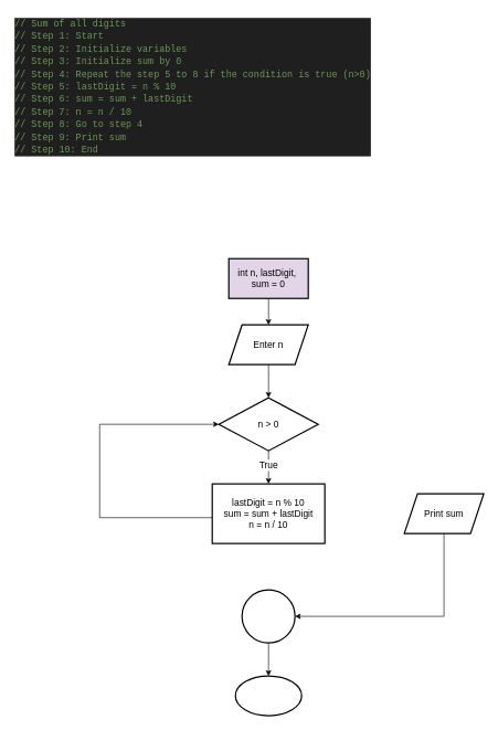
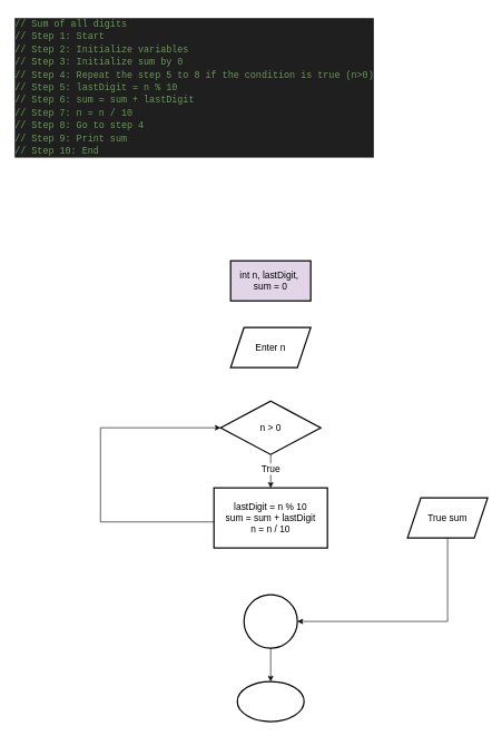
  <mxCell id="0" />
  <mxCell id="1" parent="0" />
  <mxCell id="2" value="&lt;div style=&quot;color: rgb(204, 204, 204); background-color: rgb(31, 31, 31); font-family: Consolas, &amp;quot;Courier New&amp;quot;, monospace; font-weight: normal; line-height: 19px; white-space: pre;&quot;&gt;&lt;div&gt;&lt;span style=&quot;color: #6a9955;&quot;&gt;// Sum of all digits&lt;/span&gt;&lt;/div&gt;&lt;div&gt;&lt;span style=&quot;color: #6a9955;&quot;&gt;// Step 1: Start&lt;/span&gt;&lt;/div&gt;&lt;div&gt;&lt;span style=&quot;color: #6a9955;&quot;&gt;// Step 2: Initialize variables&lt;/span&gt;&lt;/div&gt;&lt;div&gt;&lt;span style=&quot;color: #6a9955;&quot;&gt;// Step 3: Initialize sum by 0&lt;/span&gt;&lt;/div&gt;&lt;div&gt;&lt;span style=&quot;color: #6a9955;&quot;&gt;// Step 4: Repeat the step 5 to 8 if the condition is true (n&amp;gt;0)&lt;/span&gt;&lt;/div&gt;&lt;div&gt;&lt;span style=&quot;color: #6a9955;&quot;&gt;// Step 5: lastDigit = n % 10&lt;/span&gt;&lt;/div&gt;&lt;div&gt;&lt;span style=&quot;color: #6a9955;&quot;&gt;// Step 6: sum = sum + lastDigit&lt;/span&gt;&lt;/div&gt;&lt;div&gt;&lt;span style=&quot;color: #6a9955;&quot;&gt;// Step 7: n = n / 10&lt;/span&gt;&lt;/div&gt;&lt;div&gt;&lt;span style=&quot;color: #6a9955;&quot;&gt;// Step 8: Go to step 4&lt;/span&gt;&lt;/div&gt;&lt;div&gt;&lt;span style=&quot;color: #6a9955;&quot;&gt;// Step 9: Print sum&lt;/span&gt;&lt;/div&gt;&lt;div&gt;&lt;span style=&quot;color: #6a9955;&quot;&gt;// Step 10: End&lt;/span&gt;&lt;/div&gt;&lt;/div&gt;" style="text;whiteSpace=wrap;html=1;fontSize=14;" vertex="1" parent="1"><mxGeometry x="20" y="20" width="530" height="230" as="geometry" /></mxCell>
  <mxCell id="3" value="" style="strokeWidth=2;html=1;shape=mxgraph.flowchart.start_1;whiteSpace=wrap;fontSize=14;" vertex="1" parent="1"><mxGeometry x="355" y="1020" width="100" height="60" as="geometry" /></mxCell>
- <mxCell id="4" value="" style="edgeStyle=orthogonalEdgeStyle;rounded=0;orthogonalLoop=1;jettySize=auto;html=1;fontSize=14;" edge="1" parent="1" source="5" target="7"><mxGeometry relative="1" as="geometry" /></mxCell>
  <mxCell id="5" value="int n, lastDigit,&amp;nbsp;&lt;div&gt;sum = 0&lt;/div&gt;" style="whiteSpace=wrap;html=1;strokeWidth=2;fontSize=14;fillColor=#e1d5e7;" vertex="1" parent="1"><mxGeometry x="345" y="390" width="120" height="60" as="geometry" /></mxCell>
- <mxCell id="6" value="" style="edgeStyle=orthogonalEdgeStyle;rounded=0;orthogonalLoop=1;jettySize=auto;html=1;fontSize=14;" edge="1" parent="1" source="7" target="10"><mxGeometry relative="1" as="geometry" /></mxCell>
  <mxCell id="7" value="Enter n" style="shape=parallelogram;perimeter=parallelogramPerimeter;whiteSpace=wrap;html=1;fixedSize=1;strokeWidth=2;fontSize=14;" vertex="1" parent="1"><mxGeometry x="345" y="490" width="120" height="60" as="geometry" /></mxCell>
  <mxCell id="8" value="" style="edgeStyle=orthogonalEdgeStyle;rounded=0;orthogonalLoop=1;jettySize=auto;html=1;fontSize=14;" edge="1" parent="1" source="10" target="12"><mxGeometry relative="1" as="geometry" /></mxCell>
  <mxCell id="9" value="True" style="edgeLabel;html=1;align=center;verticalAlign=middle;resizable=0;points=[];fontSize=14;" vertex="1" connectable="0" parent="8"><mxGeometry x="-0.168" y="-1" relative="1" as="geometry"><mxPoint as="offset" /></mxGeometry></mxCell>
  <mxCell id="10" value="n &amp;gt; 0" style="rhombus;whiteSpace=wrap;html=1;strokeWidth=2;fontSize=14;" vertex="1" parent="1"><mxGeometry x="330" y="600" width="150" height="80" as="geometry" /></mxCell>
  <mxCell id="11" value="" style="edgeStyle=orthogonalEdgeStyle;rounded=0;orthogonalLoop=1;jettySize=auto;html=1;entryX=0;entryY=0.5;entryDx=0;entryDy=0;fontSize=14;" edge="1" parent="1" target="10"><mxGeometry relative="1" as="geometry"><mxPoint x="320" y="780" as="sourcePoint" /><mxPoint x="245" y="690" as="targetPoint" /><Array as="points"><mxPoint x="320" y="781" /><mxPoint x="150" y="781" /><mxPoint x="150" y="640" /></Array></mxGeometry></mxCell>
  <mxCell id="12" value="lastDigit = n % 10&lt;div&gt;sum = sum + lastDigit&lt;/div&gt;&lt;div&gt;n = n / 10&lt;/div&gt;" style="whiteSpace=wrap;html=1;strokeWidth=2;fontSize=14;" vertex="1" parent="1"><mxGeometry x="320" y="730" width="170" height="90" as="geometry" /></mxCell>
  <mxCell id="13" value="" style="edgeStyle=orthogonalEdgeStyle;rounded=0;orthogonalLoop=1;jettySize=auto;html=1;fontSize=14;" edge="1" parent="1" source="14" target="16"><mxGeometry relative="1" as="geometry"><Array as="points"><mxPoint x="670" y="930" /></Array></mxGeometry></mxCell>
- <mxCell id="14" value="Print sum" style="shape=parallelogram;perimeter=parallelogramPerimeter;whiteSpace=wrap;html=1;fixedSize=1;strokeWidth=2;fontSize=14;" vertex="1" parent="1"><mxGeometry x="610" y="745" width="120" height="60" as="geometry" /></mxCell>
+ <mxCell id="14" value="True sum" style="shape=parallelogram;perimeter=parallelogramPerimeter;whiteSpace=wrap;html=1;fixedSize=1;strokeWidth=2;fontSize=14;" vertex="1" parent="1"><mxGeometry x="610" y="745" width="120" height="60" as="geometry" /></mxCell>
  <mxCell id="15" value="" style="edgeStyle=orthogonalEdgeStyle;rounded=0;orthogonalLoop=1;jettySize=auto;html=1;fontSize=14;" edge="1" parent="1" source="16" target="3"><mxGeometry relative="1" as="geometry" /></mxCell>
  <mxCell id="16" value="" style="ellipse;whiteSpace=wrap;html=1;strokeWidth=2;fontSize=14;" vertex="1" parent="1"><mxGeometry x="365" y="890" width="80" height="80" as="geometry" /></mxCell>
